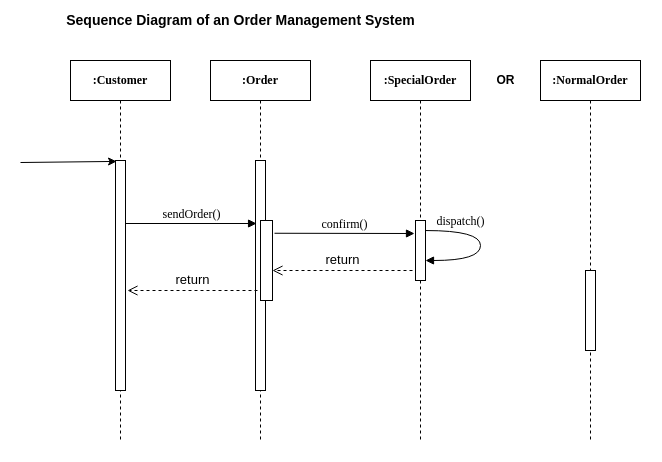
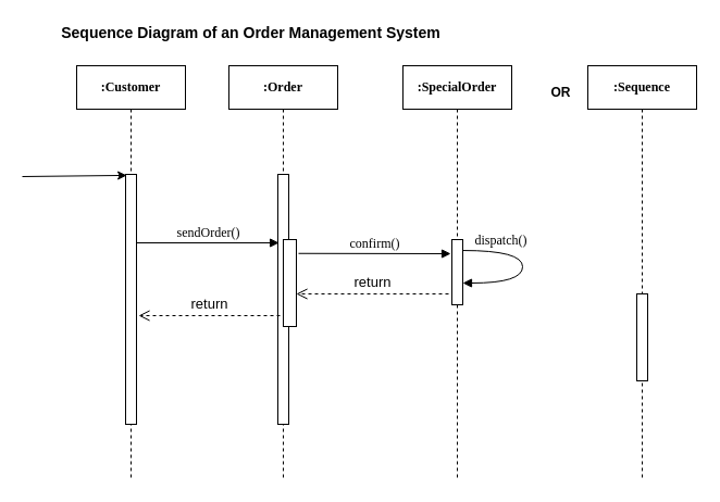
  <mxCell id="0" />
  <mxCell id="1" parent="0" />
  <mxCell id="2" value="&lt;b&gt;:Order&lt;/b&gt;" style="shape=umlLifeline;perimeter=lifelinePerimeter;whiteSpace=wrap;html=1;container=1;collapsible=0;recursiveResize=0;outlineConnect=0;rounded=0;shadow=0;comic=0;labelBackgroundColor=none;strokeWidth=1;fontFamily=Verdana;fontSize=12;align=center;" parent="1" vertex="1"><mxGeometry x="210" y="60" width="100" height="380" as="geometry" /></mxCell>
  <mxCell id="3" value="" style="html=1;points=[];perimeter=orthogonalPerimeter;rounded=0;shadow=0;comic=0;labelBackgroundColor=none;strokeWidth=1;fontFamily=Verdana;fontSize=12;align=center;" parent="2" vertex="1"><mxGeometry x="45" y="100" width="10" height="230" as="geometry" /></mxCell>
  <mxCell id="4" value="" style="html=1;points=[];perimeter=orthogonalPerimeter;rounded=0;shadow=0;comic=0;labelBackgroundColor=none;strokeWidth=1;fontFamily=Verdana;fontSize=12;align=center;" parent="2" vertex="1"><mxGeometry x="50" y="160" width="12" height="80" as="geometry" /></mxCell>
  <mxCell id="5" value="&lt;b&gt;:SpecialOrder&lt;/b&gt;" style="shape=umlLifeline;perimeter=lifelinePerimeter;whiteSpace=wrap;html=1;container=1;collapsible=0;recursiveResize=0;outlineConnect=0;rounded=0;shadow=0;comic=0;labelBackgroundColor=none;strokeWidth=1;fontFamily=Verdana;fontSize=12;align=center;" parent="1" vertex="1"><mxGeometry x="370" y="60" width="100" height="380" as="geometry" /></mxCell>
  <mxCell id="6" value="" style="html=1;points=[];perimeter=orthogonalPerimeter;rounded=0;shadow=0;comic=0;labelBackgroundColor=none;strokeWidth=1;fontFamily=Verdana;fontSize=12;align=center;" parent="5" vertex="1"><mxGeometry x="45" y="160" width="10" height="60" as="geometry" /></mxCell>
- <mxCell id="7" value="&lt;b&gt;:NormalOrder&lt;/b&gt;" style="shape=umlLifeline;perimeter=lifelinePerimeter;whiteSpace=wrap;html=1;container=1;collapsible=0;recursiveResize=0;outlineConnect=0;rounded=0;shadow=0;comic=0;labelBackgroundColor=none;strokeWidth=1;fontFamily=Verdana;fontSize=12;align=center;" parent="1" vertex="1"><mxGeometry x="540" y="60" width="100" height="380" as="geometry" /></mxCell>
+ <mxCell id="7" value="&lt;b&gt;:Sequence&lt;/b&gt;" style="shape=umlLifeline;perimeter=lifelinePerimeter;whiteSpace=wrap;html=1;container=1;collapsible=0;recursiveResize=0;outlineConnect=0;rounded=0;shadow=0;comic=0;labelBackgroundColor=none;strokeWidth=1;fontFamily=Verdana;fontSize=12;align=center;" parent="1" vertex="1"><mxGeometry x="540" y="60" width="100" height="380" as="geometry" /></mxCell>
  <mxCell id="8" value="&lt;b&gt;:Customer&lt;/b&gt;" style="shape=umlLifeline;perimeter=lifelinePerimeter;whiteSpace=wrap;html=1;container=1;collapsible=0;recursiveResize=0;outlineConnect=0;rounded=0;shadow=0;comic=0;labelBackgroundColor=none;strokeWidth=1;fontFamily=Verdana;fontSize=12;align=center;" parent="1" vertex="1"><mxGeometry x="70" y="60" width="100" height="380" as="geometry" /></mxCell>
  <mxCell id="9" value="" style="html=1;points=[];perimeter=orthogonalPerimeter;rounded=0;shadow=0;comic=0;labelBackgroundColor=none;strokeWidth=1;fontFamily=Verdana;fontSize=12;align=center;" parent="8" vertex="1"><mxGeometry x="45" y="100" width="10" height="230" as="geometry" /></mxCell>
  <mxCell id="10" value="" style="html=1;points=[];perimeter=orthogonalPerimeter;rounded=0;shadow=0;comic=0;labelBackgroundColor=none;strokeWidth=1;fontFamily=Verdana;fontSize=12;align=center;" parent="1" vertex="1"><mxGeometry x="585" y="270" width="10" height="80" as="geometry" /></mxCell>
  <mxCell id="11" value="sendOrder()" style="html=1;verticalAlign=bottom;endArrow=block;labelBackgroundColor=none;fontFamily=Verdana;fontSize=12;edgeStyle=elbowEdgeStyle;elbow=vertical;entryX=0.106;entryY=0.273;entryDx=0;entryDy=0;entryPerimeter=0;" parent="1" source="9" target="3" edge="1"><mxGeometry relative="1" as="geometry"><mxPoint x="190" y="170" as="sourcePoint" /></mxGeometry></mxCell>
  <mxCell id="12" value="" style="endArrow=classic;html=1;entryX=0.106;entryY=0.004;entryDx=0;entryDy=0;entryPerimeter=0;" parent="1" target="9" edge="1"><mxGeometry width="50" height="50" relative="1" as="geometry"><mxPoint x="20" y="162" as="sourcePoint" /><mxPoint x="80" y="160" as="targetPoint" /></mxGeometry></mxCell>
  <mxCell id="13" value="confirm()" style="html=1;verticalAlign=bottom;endArrow=block;labelBackgroundColor=none;fontFamily=Verdana;fontSize=12;edgeStyle=elbowEdgeStyle;elbow=vertical;startSize=6;" parent="1" edge="1"><mxGeometry relative="1" as="geometry"><mxPoint x="274" y="232.765" as="sourcePoint" /><mxPoint x="414" y="233" as="targetPoint" /></mxGeometry></mxCell>
  <mxCell id="14" value="dispatch()" style="html=1;verticalAlign=bottom;endArrow=block;labelBackgroundColor=none;fontFamily=Verdana;fontSize=12;elbow=vertical;edgeStyle=orthogonalEdgeStyle;curved=1;exitX=1.038;exitY=0.345;exitPerimeter=0;" parent="1" edge="1"><mxGeometry x="-0.5" relative="1" as="geometry"><mxPoint x="425" y="230.04" as="sourcePoint" /><mxPoint x="425" y="260" as="targetPoint" /><Array as="points"><mxPoint x="480" y="230" /><mxPoint x="480" y="260" /></Array><mxPoint as="offset" /></mxGeometry></mxCell>
  <mxCell id="15" value="&lt;font style=&quot;font-size: 13px&quot;&gt;return&lt;/font&gt;" style="html=1;verticalAlign=bottom;endArrow=open;dashed=1;endSize=8;" parent="1" edge="1"><mxGeometry relative="1" as="geometry"><mxPoint x="257" y="290" as="sourcePoint" /><mxPoint x="127" y="290" as="targetPoint" /></mxGeometry></mxCell>
  <mxCell id="16" value="&lt;font style=&quot;font-size: 13px&quot;&gt;return&lt;/font&gt;" style="html=1;verticalAlign=bottom;endArrow=open;dashed=1;endSize=8;" parent="1" edge="1"><mxGeometry relative="1" as="geometry"><mxPoint x="412" y="270" as="sourcePoint" /><mxPoint x="272" y="270" as="targetPoint" /></mxGeometry></mxCell>
- <mxCell id="17" value="&lt;b&gt;OR&lt;/b&gt;" style="text;html=1;align=center;verticalAlign=middle;resizable=0;points=[];autosize=1;" parent="1" vertex="1"><mxGeometry x="490" y="70" width="30" height="20" as="geometry" /></mxCell>
- <mxCell id="18" value="&lt;font style=&quot;font-size: 14px&quot;&gt;&lt;b&gt;Sequence Diagram of an Order Management System&lt;/b&gt;&lt;/font&gt;" style="text;html=1;align=center;verticalAlign=middle;resizable=0;points=[];autosize=1;" vertex="1" parent="1"><mxGeometry x="60" y="10" width="360" height="20" as="geometry" /></mxCell>
+ <mxCell id="17" value="&lt;b&gt;OR&lt;/b&gt;" style="text;html=1;align=center;verticalAlign=middle;resizable=0;points=[];autosize=1;" parent="1" vertex="1"><mxGeometry x="500" y="75" width="30" height="20" as="geometry" /></mxCell>
+ <mxCell id="18" value="&lt;font style=&quot;font-size: 14px&quot;&gt;&lt;b&gt;Sequence Diagram of an Order Management System&lt;/b&gt;&lt;/font&gt;" style="text;html=1;align=center;verticalAlign=middle;resizable=0;points=[];autosize=1;" vertex="1" parent="1"><mxGeometry x="50" y="20" width="360" height="20" as="geometry" /></mxCell>
